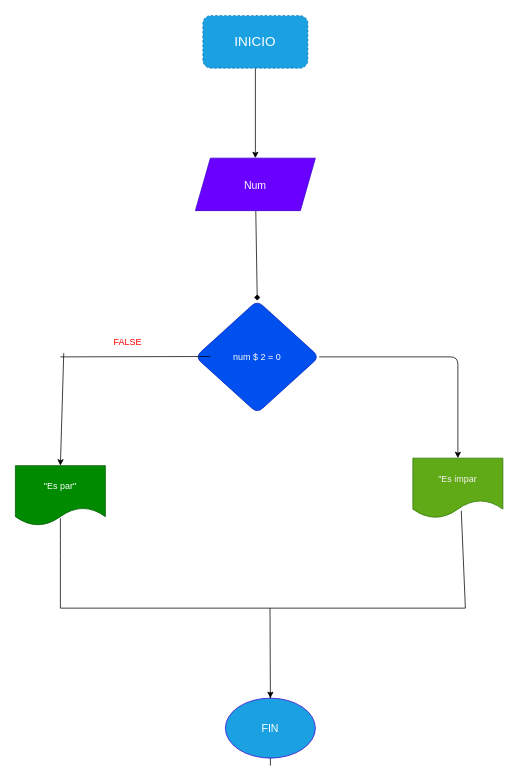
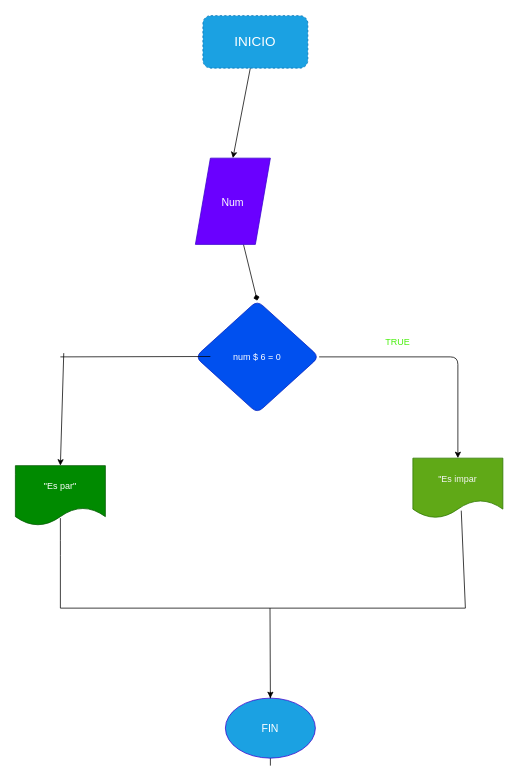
  <mxCell id="0" />
  <mxCell id="1" parent="0" />
  <mxCell id="2" style="edgeStyle=none;html=1;entryX=0.5;entryY=0;entryDx=0;entryDy=0;fontSize=18;" parent="1" source="3" target="7" edge="1"><mxGeometry relative="1" as="geometry" /></mxCell>
  <mxCell id="3" value="&lt;font style=&quot;font-size: 18px;&quot;&gt;INICIO&lt;/font&gt;" style="rounded=1;whiteSpace=wrap;html=1;fillColor=#1ba1e2;fontColor=#ffffff;strokeColor=#006EAF;dashed=1;" parent="1" vertex="1"><mxGeometry x="270" width="140" height="70" as="geometry" y="20" /></mxCell>
  <mxCell id="4" style="edgeStyle=none;html=1;fontSize=14;" parent="1" source="5" edge="1"><mxGeometry relative="1" as="geometry"><Array as="points"><mxPoint x="610" y="475" /></Array><mxPoint x="610" y="610" as="targetPoint" /></mxGeometry></mxCell>
- <mxCell id="5" value="num $ 2 = 0" style="rhombus;whiteSpace=wrap;html=1;rounded=1;fillColor=#0050ef;fontColor=#ffffff;strokeColor=#001DBC;" parent="1" vertex="1"><mxGeometry x="260" y="400" width="165" height="150" as="geometry" /></mxCell>
+ <mxCell id="5" value="num $ 6 = 0" style="rhombus;whiteSpace=wrap;html=1;rounded=1;fillColor=#0050ef;fontColor=#ffffff;strokeColor=#001DBC;" parent="1" vertex="1"><mxGeometry x="260" y="400" width="165" height="150" as="geometry" /></mxCell>
  <mxCell id="6" style="edgeStyle=none;html=1;entryX=0.5;entryY=0;entryDx=0;entryDy=0;fontSize=18;endArrow=diamond;" parent="1" source="7" target="5" edge="1"><mxGeometry relative="1" as="geometry" /></mxCell>
- <mxCell id="7" value="&lt;span style=&quot;font-size: 14px;&quot;&gt;Num&lt;/span&gt;" style="shape=parallelogram;perimeter=parallelogramPerimeter;whiteSpace=wrap;html=1;fixedSize=1;fontSize=18;fillColor=#6a00ff;fontColor=#ffffff;strokeColor=#3700CC;" parent="1" vertex="1"><mxGeometry x="260" y="210" width="160" height="70" as="geometry" /></mxCell>
+ <mxCell id="7" value="&lt;span style=&quot;font-size: 14px;&quot;&gt;Num&lt;/span&gt;" style="shape=parallelogram;perimeter=parallelogramPerimeter;whiteSpace=wrap;html=1;fixedSize=1;fontSize=18;fillColor=#6a00ff;fontColor=#ffffff;strokeColor=#3700CC;" parent="1" vertex="1"><mxGeometry x="260" y="210" width="100" height="115" as="geometry" /></mxCell>
  <mxCell id="8" style="edgeStyle=none;html=1;entryX=0.5;entryY=0;entryDx=0;entryDy=0;" parent="1" target="12" edge="1"><mxGeometry relative="1" as="geometry"><mxPoint x="360" y="1020" as="sourcePoint" /><Array as="points"><mxPoint x="360" y="920" /></Array></mxGeometry></mxCell>
  <mxCell id="9" value="" style="endArrow=none;html=1;fontSize=14;" parent="1" edge="1"><mxGeometry width="50" height="50" relative="1" as="geometry"><mxPoint x="80" y="810" as="sourcePoint" /><mxPoint x="80" y="690" as="targetPoint" /><Array as="points"><mxPoint x="80" y="730" /></Array></mxGeometry></mxCell>
  <mxCell id="10" value="" style="endArrow=none;html=1;fontSize=14;" parent="1" edge="1"><mxGeometry width="50" height="50" relative="1" as="geometry"><mxPoint x="620" y="810" as="sourcePoint" /><mxPoint x="614.5" y="680" as="targetPoint" /></mxGeometry></mxCell>
  <mxCell id="11" value="" style="endArrow=none;html=1;fontSize=14;" parent="1" edge="1"><mxGeometry width="50" height="50" relative="1" as="geometry"><mxPoint x="80" y="810" as="sourcePoint" /><mxPoint x="620" y="810" as="targetPoint" /></mxGeometry></mxCell>
  <mxCell id="12" value="FIN" style="ellipse;whiteSpace=wrap;html=1;fontSize=14;fillColor=#1ba1e2;fontColor=#ffffff;strokeColor=#3700CC;" parent="1" vertex="1"><mxGeometry x="300" y="930" width="120" height="80" as="geometry" /></mxCell>
  <mxCell id="13" value="" style="endArrow=none;html=1;fontSize=14;" parent="1" edge="1"><mxGeometry width="50" height="50" relative="1" as="geometry"><mxPoint x="80" y="475" as="sourcePoint" /><mxPoint x="280" y="474.5" as="targetPoint" /></mxGeometry></mxCell>
  <mxCell id="14" value="" style="endArrow=classic;html=1;fontSize=14;fontColor=#FFFFFF;entryX=0.5;entryY=0;entryDx=0;entryDy=0;" parent="1" edge="1"><mxGeometry width="50" height="50" relative="1" as="geometry"><mxPoint x="84.5" y="470" as="sourcePoint" /><mxPoint x="80" y="620" as="targetPoint" /></mxGeometry></mxCell>
  <mxCell id="15" value="" style="endArrow=none;html=1;" parent="1" edge="1"><mxGeometry width="50" height="50" relative="1" as="geometry"><mxPoint x="360" y="930" as="sourcePoint" /><mxPoint x="359.5" y="810" as="targetPoint" /></mxGeometry></mxCell>
- <mxCell id="16" value="&lt;font color=&quot;#ff0000&quot;&gt;FALSE&lt;/font&gt;" style="text;html=1;strokeColor=none;fillColor=none;align=center;verticalAlign=middle;whiteSpace=wrap;rounded=0;fontColor=#40b120;" vertex="1" parent="1"><mxGeometry x="140" y="440" width="60" height="30" as="geometry" /></mxCell>
+ <mxCell id="17" value="&lt;font color=&quot;#4bf00f&quot;&gt;TRUE&lt;/font&gt;" style="text;html=1;strokeColor=none;fillColor=none;align=center;verticalAlign=middle;whiteSpace=wrap;rounded=0;" vertex="1" parent="1"><mxGeometry x="500" y="440" width="60" height="30" as="geometry" /></mxCell>
  <mxCell id="18" value="&lt;font color=&quot;#ffffff&quot;&gt;&quot;Es par&quot;&lt;/font&gt;" style="shape=document;whiteSpace=wrap;html=1;boundedLbl=1;fontColor=#ffffff;fillColor=#008a00;strokeColor=#005700;" vertex="1" parent="1"><mxGeometry x="20" y="620" width="120" height="80" as="geometry" /></mxCell>
  <mxCell id="19" value="&lt;font color=&quot;#f5f5f5&quot;&gt;&quot;Es impar&lt;/font&gt;" style="shape=document;whiteSpace=wrap;html=1;boundedLbl=1;fontColor=#ffffff;fillColor=#60a917;strokeColor=#2D7600;" vertex="1" parent="1"><mxGeometry x="550" y="610" width="120" height="80" as="geometry" /></mxCell>
